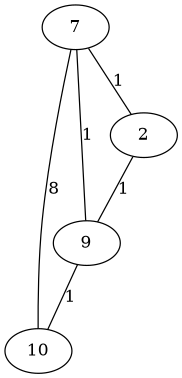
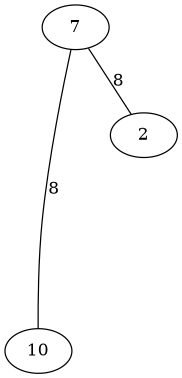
  graph {
    edge [weight=1]
    7
    10
-   9
    n4 [label=2]
    7 -- 10 [label=8]
-   7 -- 9 [label=1]
-   7 -- n4 [label=1]
-   9 -- 10 [label=1]
-   n4 -- 9 [label=1]
+   7 -- n4 [label=8]
  }
